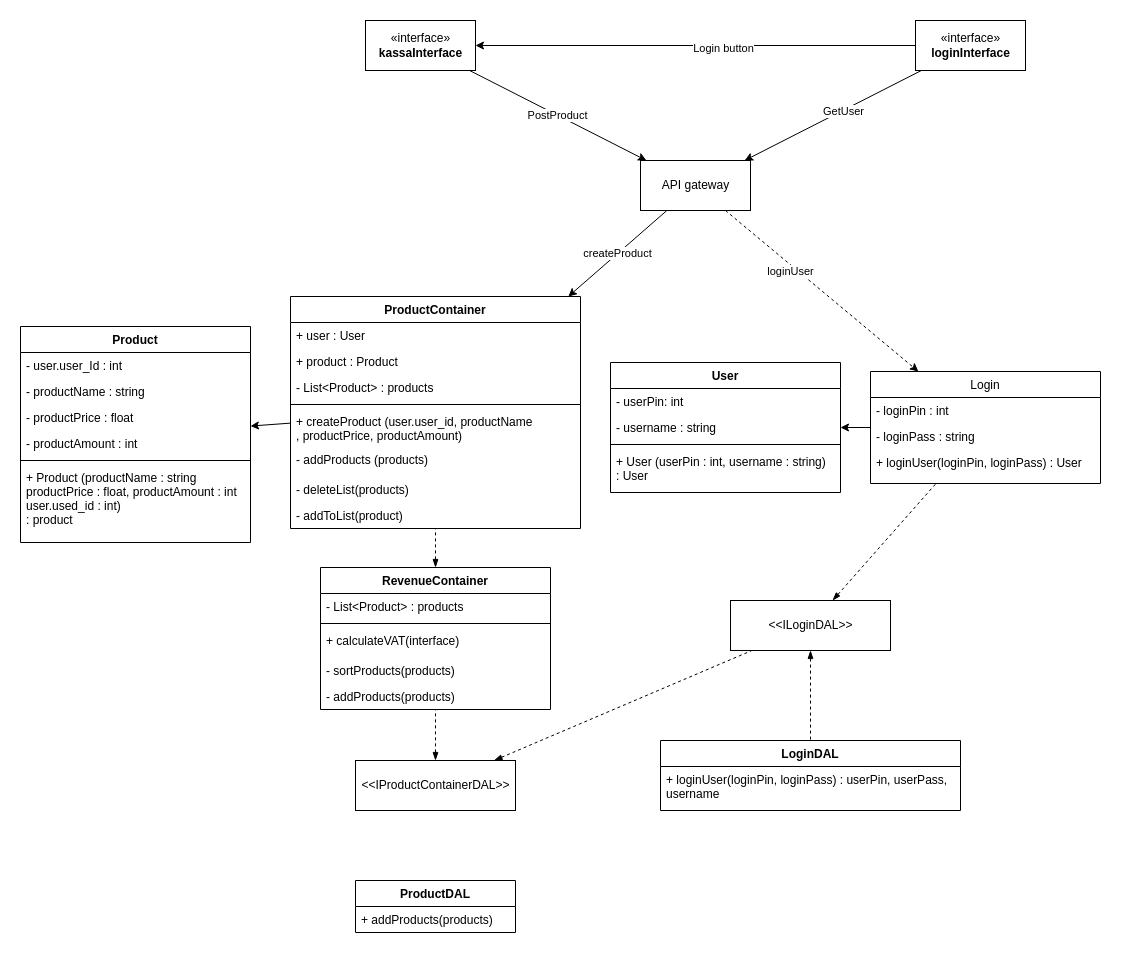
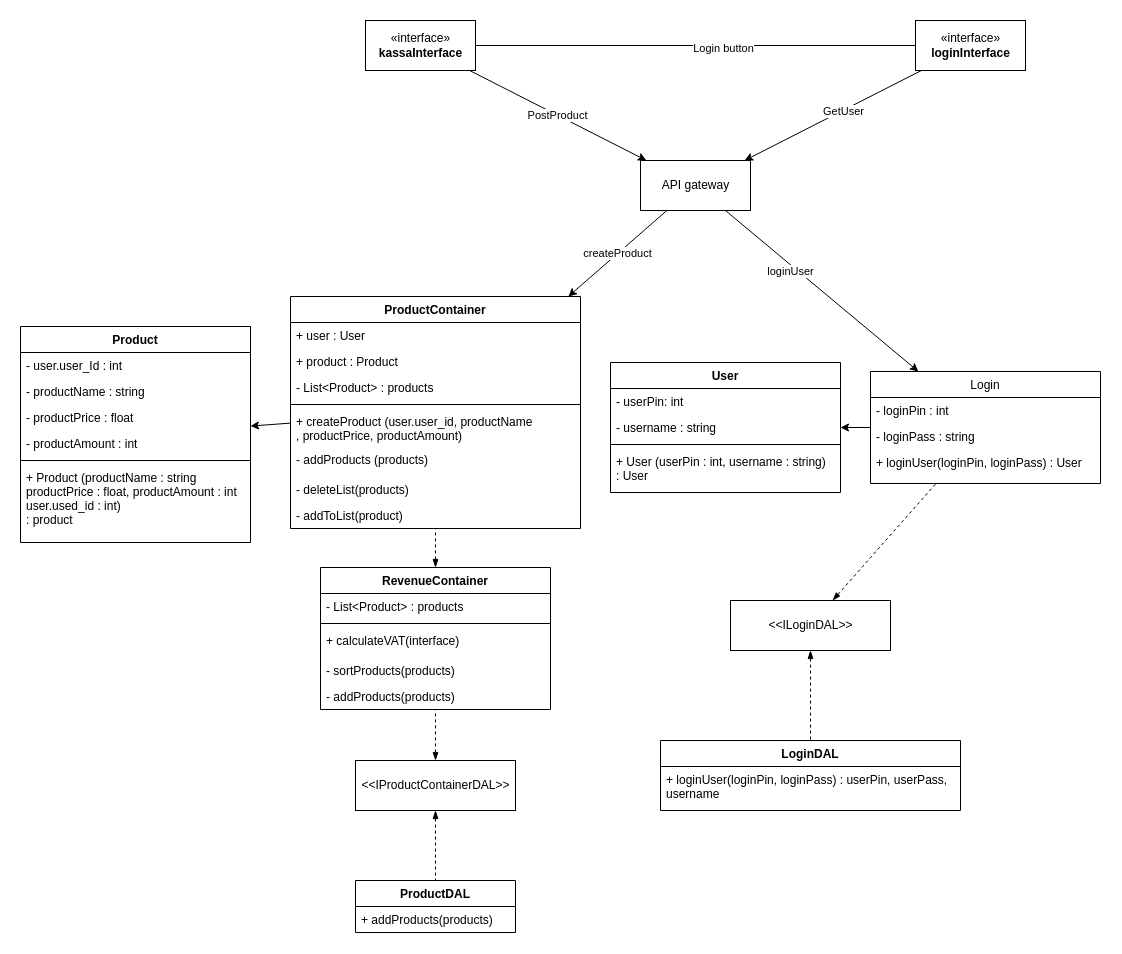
  <mxCell id="0" />
  <mxCell id="1" parent="0" />
  <mxCell id="2" value="Product" style="swimlane;fontStyle=1;align=center;verticalAlign=top;childLayout=stackLayout;horizontal=1;startSize=26;horizontalStack=0;resizeParent=1;resizeParentMax=0;resizeLast=0;collapsible=1;marginBottom=0;" parent="1" vertex="1"><mxGeometry x="20" y="326" width="230" height="216" as="geometry" /></mxCell>
  <mxCell id="3" value="- user.user_Id : int " style="text;strokeColor=none;fillColor=none;align=left;verticalAlign=top;spacingLeft=4;spacingRight=4;overflow=hidden;rotatable=0;points=[[0,0.5],[1,0.5]];portConstraint=eastwest;" vertex="1" parent="2"><mxGeometry y="26" width="230" height="26" as="geometry" /></mxCell>
  <mxCell id="4" value="- productName : string" style="text;strokeColor=none;fillColor=none;align=left;verticalAlign=top;spacingLeft=4;spacingRight=4;overflow=hidden;rotatable=0;points=[[0,0.5],[1,0.5]];portConstraint=eastwest;" parent="2" vertex="1"><mxGeometry y="52" width="230" height="26" as="geometry" /></mxCell>
  <mxCell id="5" value="- productPrice : float" style="text;strokeColor=none;fillColor=none;align=left;verticalAlign=top;spacingLeft=4;spacingRight=4;overflow=hidden;rotatable=0;points=[[0,0.5],[1,0.5]];portConstraint=eastwest;" parent="2" vertex="1"><mxGeometry y="78" width="230" height="26" as="geometry" /></mxCell>
  <mxCell id="6" value="- productAmount : int" style="text;strokeColor=none;fillColor=none;align=left;verticalAlign=top;spacingLeft=4;spacingRight=4;overflow=hidden;rotatable=0;points=[[0,0.5],[1,0.5]];portConstraint=eastwest;" parent="2" vertex="1"><mxGeometry y="104" width="230" height="26" as="geometry" /></mxCell>
  <mxCell id="7" value="" style="line;strokeWidth=1;fillColor=none;align=left;verticalAlign=middle;spacingTop=-1;spacingLeft=3;spacingRight=3;rotatable=0;labelPosition=right;points=[];portConstraint=eastwest;" parent="2" vertex="1"><mxGeometry y="130" width="230" height="8" as="geometry" /></mxCell>
  <mxCell id="8" value="+ Product (productName : string&#10;productPrice : float, productAmount : int&#10;user.used_id : int) &#10;: product" style="text;strokeColor=none;fillColor=none;align=left;verticalAlign=top;spacingLeft=4;spacingRight=4;overflow=hidden;rotatable=0;points=[[0,0.5],[1,0.5]];portConstraint=eastwest;" parent="2" vertex="1"><mxGeometry y="138" width="230" height="78" as="geometry" /></mxCell>
  <mxCell id="9" value="Login" style="swimlane;fontStyle=0;childLayout=stackLayout;horizontal=1;startSize=26;fillColor=none;horizontalStack=0;resizeParent=1;resizeParentMax=0;resizeLast=0;collapsible=1;marginBottom=0;" parent="1" vertex="1"><mxGeometry x="870" y="371" width="230" height="112" as="geometry" /></mxCell>
  <mxCell id="10" value="- loginPin : int" style="text;strokeColor=none;fillColor=none;align=left;verticalAlign=top;spacingLeft=4;spacingRight=4;overflow=hidden;rotatable=0;points=[[0,0.5],[1,0.5]];portConstraint=eastwest;" vertex="1" parent="9"><mxGeometry y="26" width="230" height="26" as="geometry" /></mxCell>
  <mxCell id="11" value="- loginPass : string" style="text;strokeColor=none;fillColor=none;align=left;verticalAlign=top;spacingLeft=4;spacingRight=4;overflow=hidden;rotatable=0;points=[[0,0.5],[1,0.5]];portConstraint=eastwest;" vertex="1" parent="9"><mxGeometry y="52" width="230" height="26" as="geometry" /></mxCell>
  <mxCell id="12" value="+ loginUser(loginPin, loginPass) : User " style="text;strokeColor=none;fillColor=none;align=left;verticalAlign=top;spacingLeft=4;spacingRight=4;overflow=hidden;rotatable=0;points=[[0,0.5],[1,0.5]];portConstraint=eastwest;" parent="9" vertex="1"><mxGeometry y="78" width="230" height="34" as="geometry" /></mxCell>
  <mxCell id="13" value="User" style="swimlane;fontStyle=1;align=center;verticalAlign=top;childLayout=stackLayout;horizontal=1;startSize=26;horizontalStack=0;resizeParent=1;resizeParentMax=0;resizeLast=0;collapsible=1;marginBottom=0;" parent="1" vertex="1"><mxGeometry x="610" y="362" width="230" height="130" as="geometry" /></mxCell>
  <mxCell id="14" value="- userPin: int" style="text;strokeColor=none;fillColor=none;align=left;verticalAlign=top;spacingLeft=4;spacingRight=4;overflow=hidden;rotatable=0;points=[[0,0.5],[1,0.5]];portConstraint=eastwest;" parent="13" vertex="1"><mxGeometry y="26" width="230" height="26" as="geometry" /></mxCell>
  <mxCell id="15" value="- username : string" style="text;strokeColor=none;fillColor=none;align=left;verticalAlign=top;spacingLeft=4;spacingRight=4;overflow=hidden;rotatable=0;points=[[0,0.5],[1,0.5]];portConstraint=eastwest;" parent="13" vertex="1"><mxGeometry y="52" width="230" height="26" as="geometry" /></mxCell>
  <mxCell id="16" value="" style="line;strokeWidth=1;fillColor=none;align=left;verticalAlign=middle;spacingTop=-1;spacingLeft=3;spacingRight=3;rotatable=0;labelPosition=right;points=[];portConstraint=eastwest;" parent="13" vertex="1"><mxGeometry y="78" width="230" height="8" as="geometry" /></mxCell>
  <mxCell id="17" value="+ User (userPin : int, username : string)&#10;: User" style="text;strokeColor=none;fillColor=none;align=left;verticalAlign=top;spacingLeft=4;spacingRight=4;overflow=hidden;rotatable=0;points=[[0,0.5],[1,0.5]];portConstraint=eastwest;" parent="13" vertex="1"><mxGeometry y="86" width="230" height="44" as="geometry" /></mxCell>
  <mxCell id="18" value="ProductContainer" style="swimlane;fontStyle=1;align=center;verticalAlign=top;childLayout=stackLayout;horizontal=1;startSize=26;horizontalStack=0;resizeParent=1;resizeParentMax=0;resizeLast=0;collapsible=1;marginBottom=0;" parent="1" vertex="1"><mxGeometry x="290" y="296" width="290" height="232" as="geometry" /></mxCell>
  <mxCell id="19" value="+ user : User" style="text;strokeColor=none;fillColor=none;align=left;verticalAlign=top;spacingLeft=4;spacingRight=4;overflow=hidden;rotatable=0;points=[[0,0.5],[1,0.5]];portConstraint=eastwest;" vertex="1" parent="18"><mxGeometry y="26" width="290" height="26" as="geometry" /></mxCell>
  <mxCell id="20" value="+ product : Product" style="text;strokeColor=none;fillColor=none;align=left;verticalAlign=top;spacingLeft=4;spacingRight=4;overflow=hidden;rotatable=0;points=[[0,0.5],[1,0.5]];portConstraint=eastwest;" vertex="1" parent="18"><mxGeometry y="52" width="290" height="26" as="geometry" /></mxCell>
  <mxCell id="21" value="- List&lt;Product&gt; : products" style="text;strokeColor=none;fillColor=none;align=left;verticalAlign=top;spacingLeft=4;spacingRight=4;overflow=hidden;rotatable=0;points=[[0,0.5],[1,0.5]];portConstraint=eastwest;" parent="18" vertex="1"><mxGeometry y="78" width="290" height="26" as="geometry" /></mxCell>
  <mxCell id="22" value="" style="line;strokeWidth=1;fillColor=none;align=left;verticalAlign=middle;spacingTop=-1;spacingLeft=3;spacingRight=3;rotatable=0;labelPosition=right;points=[];portConstraint=eastwest;" parent="18" vertex="1"><mxGeometry y="104" width="290" height="8" as="geometry" /></mxCell>
  <mxCell id="23" value="+ createProduct (user.user_id, productName&#10;, productPrice, productAmount)" style="text;strokeColor=none;fillColor=none;align=left;verticalAlign=top;spacingLeft=4;spacingRight=4;overflow=hidden;rotatable=0;points=[[0,0.5],[1,0.5]];portConstraint=eastwest;" vertex="1" parent="18"><mxGeometry y="112" width="290" height="38" as="geometry" /></mxCell>
  <mxCell id="24" value="- addProducts (products)&#10;" style="text;strokeColor=none;fillColor=none;align=left;verticalAlign=top;spacingLeft=4;spacingRight=4;overflow=hidden;rotatable=0;points=[[0,0.5],[1,0.5]];portConstraint=eastwest;" parent="18" vertex="1"><mxGeometry y="150" width="290" height="30" as="geometry" /></mxCell>
  <mxCell id="25" value="- deleteList(products)&#10;" style="text;strokeColor=none;fillColor=none;align=left;verticalAlign=top;spacingLeft=4;spacingRight=4;overflow=hidden;rotatable=0;points=[[0,0.5],[1,0.5]];portConstraint=eastwest;" parent="18" vertex="1"><mxGeometry y="180" width="290" height="26" as="geometry" /></mxCell>
  <mxCell id="26" value="- addToList(product)" style="text;strokeColor=none;fillColor=none;align=left;verticalAlign=top;spacingLeft=4;spacingRight=4;overflow=hidden;rotatable=0;points=[[0,0.5],[1,0.5]];portConstraint=eastwest;" parent="18" vertex="1"><mxGeometry y="206" width="290" height="26" as="geometry" /></mxCell>
  <mxCell id="27" value="&amp;lt;&amp;lt;IProductContainerDAL&amp;gt;&amp;gt;" style="html=1;" parent="1" vertex="1"><mxGeometry x="355" y="760" width="160" height="50" as="geometry" /></mxCell>
  <mxCell id="28" value="ProductDAL" style="swimlane;fontStyle=1;align=center;verticalAlign=top;childLayout=stackLayout;horizontal=1;startSize=26;horizontalStack=0;resizeParent=1;resizeParentMax=0;resizeLast=0;collapsible=1;marginBottom=0;" parent="1" vertex="1"><mxGeometry x="355" y="880" width="160" height="52" as="geometry" /></mxCell>
  <mxCell id="29" value="+ addProducts(products)" style="text;strokeColor=none;fillColor=none;align=left;verticalAlign=top;spacingLeft=4;spacingRight=4;overflow=hidden;rotatable=0;points=[[0,0.5],[1,0.5]];portConstraint=eastwest;" parent="28" vertex="1"><mxGeometry y="26" width="160" height="26" as="geometry" /></mxCell>
  <mxCell id="30" value="&amp;lt;&amp;lt;ILoginDAL&amp;gt;&amp;gt;" style="html=1;" parent="1" vertex="1"><mxGeometry x="730" y="600" width="160" height="50" as="geometry" /></mxCell>
  <mxCell id="31" value="LoginDAL" style="swimlane;fontStyle=1;align=center;verticalAlign=top;childLayout=stackLayout;horizontal=1;startSize=26;horizontalStack=0;resizeParent=1;resizeParentMax=0;resizeLast=0;collapsible=1;marginBottom=0;" parent="1" vertex="1"><mxGeometry x="660" y="740" width="300" height="70" as="geometry" /></mxCell>
  <mxCell id="32" value="+ loginUser(loginPin, loginPass) : userPin, userPass, &#10;username" style="text;strokeColor=none;fillColor=none;align=left;verticalAlign=top;spacingLeft=4;spacingRight=4;overflow=hidden;rotatable=0;points=[[0,0.5],[1,0.5]];portConstraint=eastwest;" parent="31" vertex="1"><mxGeometry y="26" width="300" height="44" as="geometry" /></mxCell>
  <mxCell id="33" value="" style="endArrow=classic;html=1;" parent="1" source="18" target="2" edge="1"><mxGeometry width="50" height="50" relative="1" as="geometry"><mxPoint x="660" y="600" as="sourcePoint" /><mxPoint x="710" y="550" as="targetPoint" /></mxGeometry></mxCell>
  <mxCell id="34" value="" style="endArrow=classic;html=1;" parent="1" source="9" target="13" edge="1"><mxGeometry width="50" height="50" relative="1" as="geometry"><mxPoint x="350" y="434.569" as="sourcePoint" /><mxPoint x="290" y="436.431" as="targetPoint" /></mxGeometry></mxCell>
  <mxCell id="35" value="" style="endArrow=none;dashed=1;html=1;startArrow=blockThin;startFill=1;" parent="1" source="30" target="9" edge="1"><mxGeometry width="50" height="50" relative="1" as="geometry"><mxPoint x="660" y="600" as="sourcePoint" /><mxPoint x="710" y="550" as="targetPoint" /></mxGeometry></mxCell>
  <mxCell id="36" value="" style="endArrow=none;dashed=1;html=1;startArrow=blockThin;startFill=1;" parent="1" source="30" target="31" edge="1"><mxGeometry width="50" height="50" relative="1" as="geometry"><mxPoint x="930" y="640" as="sourcePoint" /><mxPoint x="998" y="470" as="targetPoint" /></mxGeometry></mxCell>
  <mxCell id="37" value="" style="endArrow=none;dashed=1;html=1;startArrow=blockThin;startFill=1;" parent="1" source="46" target="18" edge="1"><mxGeometry width="50" height="50" relative="1" as="geometry"><mxPoint x="940" y="650" as="sourcePoint" /><mxPoint x="1008" y="480" as="targetPoint" /></mxGeometry></mxCell>
- <mxCell id="38" value="" style="endArrow=none;dashed=1;html=1;startArrow=blockThin;startFill=1;" parent="1" source="27" target="30" edge="1"><mxGeometry width="50" height="50" relative="1" as="geometry"><mxPoint x="950" y="660" as="sourcePoint" /><mxPoint x="1018" y="490" as="targetPoint" /></mxGeometry></mxCell>
+ <mxCell id="38" value="" style="endArrow=none;dashed=1;html=1;startArrow=blockThin;startFill=1;" parent="1" source="27" target="28" edge="1"><mxGeometry width="50" height="50" relative="1" as="geometry"><mxPoint x="950" y="660" as="sourcePoint" /><mxPoint x="1018" y="490" as="targetPoint" /></mxGeometry></mxCell>
  <mxCell id="39" value="«interface»&lt;br&gt;&lt;b&gt;loginInterface&lt;/b&gt;" style="html=1;" parent="1" vertex="1"><mxGeometry x="915" y="20" width="110" height="50" as="geometry" /></mxCell>
  <mxCell id="40" value="«interface»&lt;br&gt;&lt;b&gt;kassaInterface&lt;/b&gt;" style="html=1;" parent="1" vertex="1"><mxGeometry x="365" y="20" width="110" height="50" as="geometry" /></mxCell>
  <mxCell id="41" value="PostProduct" style="endArrow=classic;html=1;" parent="1" source="40" target="53" edge="1"><mxGeometry width="50" height="50" relative="1" as="geometry"><mxPoint x="660" y="310" as="sourcePoint" /><mxPoint x="710" y="260" as="targetPoint" /></mxGeometry></mxCell>
  <mxCell id="42" value="" style="endArrow=classic;html=1;" parent="1" source="39" target="53" edge="1"><mxGeometry width="50" height="50" relative="1" as="geometry"><mxPoint x="465" y="250" as="sourcePoint" /><mxPoint x="465" y="360" as="targetPoint" /></mxGeometry></mxCell>
  <mxCell id="43" value="GetUser" style="edgeLabel;html=1;align=center;verticalAlign=middle;resizable=0;points=[];" vertex="1" connectable="0" parent="42"><mxGeometry x="-0.116" y="1" relative="1" as="geometry"><mxPoint as="offset" /></mxGeometry></mxCell>
- <mxCell id="44" value="" style="endArrow=classic;html=1;" parent="1" source="39" target="40" edge="1"><mxGeometry width="50" height="50" relative="1" as="geometry"><mxPoint x="655" y="350" as="sourcePoint" /><mxPoint x="705" y="300" as="targetPoint" /></mxGeometry></mxCell>
+ <mxCell id="44" value="" style="endArrow=none;html=1;" parent="1" source="39" target="40" edge="1"><mxGeometry width="50" height="50" relative="1" as="geometry"><mxPoint x="655" y="350" as="sourcePoint" /><mxPoint x="705" y="300" as="targetPoint" /></mxGeometry></mxCell>
  <mxCell id="45" value="Login button" style="edgeLabel;html=1;align=center;verticalAlign=middle;resizable=0;points=[];" vertex="1" connectable="0" parent="44"><mxGeometry x="-0.123" y="2" relative="1" as="geometry"><mxPoint as="offset" /></mxGeometry></mxCell>
  <mxCell id="46" value="RevenueContainer" style="swimlane;fontStyle=1;align=center;verticalAlign=top;childLayout=stackLayout;horizontal=1;startSize=26;horizontalStack=0;resizeParent=1;resizeParentMax=0;resizeLast=0;collapsible=1;marginBottom=0;" vertex="1" parent="1"><mxGeometry x="320" y="567" width="230" height="142" as="geometry" /></mxCell>
  <mxCell id="47" value="- List&lt;Product&gt; : products" style="text;strokeColor=none;fillColor=none;align=left;verticalAlign=top;spacingLeft=4;spacingRight=4;overflow=hidden;rotatable=0;points=[[0,0.5],[1,0.5]];portConstraint=eastwest;" vertex="1" parent="46"><mxGeometry y="26" width="230" height="26" as="geometry" /></mxCell>
  <mxCell id="48" value="" style="line;strokeWidth=1;fillColor=none;align=left;verticalAlign=middle;spacingTop=-1;spacingLeft=3;spacingRight=3;rotatable=0;labelPosition=right;points=[];portConstraint=eastwest;" vertex="1" parent="46"><mxGeometry y="52" width="230" height="8" as="geometry" /></mxCell>
  <mxCell id="49" value="+ calculateVAT(interface)" style="text;strokeColor=none;fillColor=none;align=left;verticalAlign=top;spacingLeft=4;spacingRight=4;overflow=hidden;rotatable=0;points=[[0,0.5],[1,0.5]];portConstraint=eastwest;" vertex="1" parent="46"><mxGeometry y="60" width="230" height="30" as="geometry" /></mxCell>
  <mxCell id="50" value="- sortProducts(products)" style="text;strokeColor=none;fillColor=none;align=left;verticalAlign=top;spacingLeft=4;spacingRight=4;overflow=hidden;rotatable=0;points=[[0,0.5],[1,0.5]];portConstraint=eastwest;" vertex="1" parent="46"><mxGeometry y="90" width="230" height="26" as="geometry" /></mxCell>
  <mxCell id="51" value="- addProducts(products)" style="text;strokeColor=none;fillColor=none;align=left;verticalAlign=top;spacingLeft=4;spacingRight=4;overflow=hidden;rotatable=0;points=[[0,0.5],[1,0.5]];portConstraint=eastwest;" vertex="1" parent="46"><mxGeometry y="116" width="230" height="26" as="geometry" /></mxCell>
  <mxCell id="52" value="" style="endArrow=none;dashed=1;html=1;startArrow=blockThin;startFill=1;" edge="1" parent="1" source="27" target="46"><mxGeometry width="50" height="50" relative="1" as="geometry"><mxPoint x="274.492" y="570" as="sourcePoint" /><mxPoint x="367.69" y="502" as="targetPoint" /></mxGeometry></mxCell>
  <mxCell id="53" value="API gateway" style="html=1;" vertex="1" parent="1"><mxGeometry x="640" y="160" width="110" height="50" as="geometry" /></mxCell>
  <mxCell id="54" value="createProduct" style="endArrow=classic;html=1;" edge="1" parent="1" source="53" target="18"><mxGeometry width="50" height="50" relative="1" as="geometry"><mxPoint x="472.5" y="40" as="sourcePoint" /><mxPoint x="667.5" y="170" as="targetPoint" /></mxGeometry></mxCell>
- <mxCell id="55" value="" style="endArrow=classic;html=1;dashed=1;" edge="1" parent="1" source="53" target="9"><mxGeometry width="50" height="50" relative="1" as="geometry"><mxPoint x="482.5" y="50" as="sourcePoint" /><mxPoint x="677.5" y="180" as="targetPoint" /></mxGeometry></mxCell>
+ <mxCell id="55" value="" style="endArrow=classic;html=1;" edge="1" parent="1" source="53" target="9"><mxGeometry width="50" height="50" relative="1" as="geometry"><mxPoint x="482.5" y="50" as="sourcePoint" /><mxPoint x="677.5" y="180" as="targetPoint" /></mxGeometry></mxCell>
  <mxCell id="56" value="loginUser" style="edgeLabel;html=1;align=center;verticalAlign=middle;resizable=0;points=[];" vertex="1" connectable="0" parent="55"><mxGeometry x="-0.297" y="-4" relative="1" as="geometry"><mxPoint y="1" as="offset" /></mxGeometry></mxCell>
